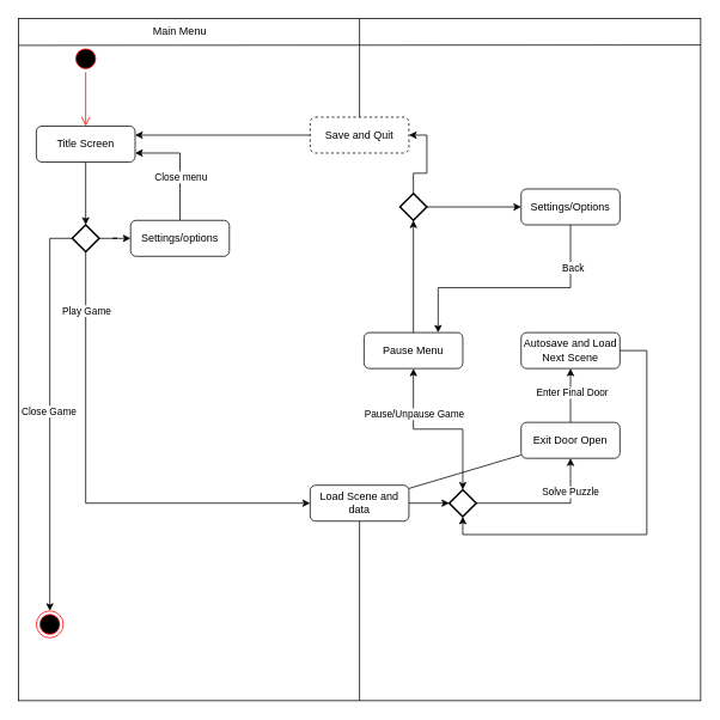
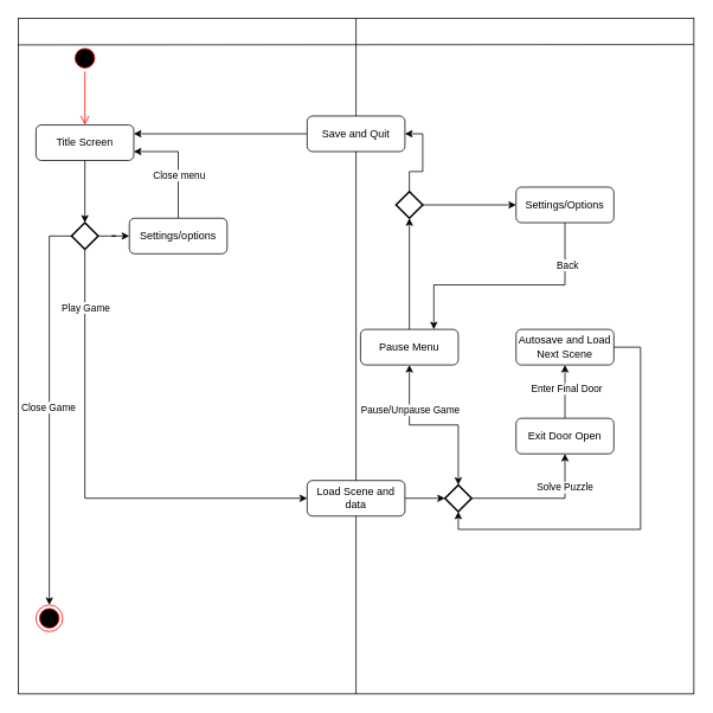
  <mxCell id="0" />
  <mxCell id="1" parent="0" />
  <mxCell id="2" value="" style="whiteSpace=wrap;html=1;aspect=fixed;fillColor=none;" parent="1" vertex="1"><mxGeometry x="20" y="20" width="760" height="760" as="geometry" /></mxCell>
  <mxCell id="3" value="" style="endArrow=none;html=1;rounded=0;entryX=0.5;entryY=0;entryDx=0;entryDy=0;" parent="1" source="30" target="2" edge="1"><mxGeometry width="50" height="50" relative="1" as="geometry"><mxPoint x="400" y="780" as="sourcePoint" /><mxPoint x="405" y="20" as="targetPoint" /></mxGeometry></mxCell>
- <mxCell id="4" value="Main Menu" style="text;html=1;align=center;verticalAlign=middle;whiteSpace=wrap;rounded=0;" parent="1" vertex="1"><mxGeometry x="160" y="20" width="80" height="30" as="geometry" /></mxCell>
  <mxCell id="5" value="" style="endArrow=none;html=1;rounded=0;entryX=1;entryY=0.039;entryDx=0;entryDy=0;entryPerimeter=0;" parent="1" target="2" edge="1"><mxGeometry width="50" height="50" relative="1" as="geometry"><mxPoint x="20" y="50" as="sourcePoint" /><mxPoint x="70" y="0" as="targetPoint" /></mxGeometry></mxCell>
  <mxCell id="6" value="Title Screen" style="rounded=1;whiteSpace=wrap;html=1;" parent="1" vertex="1"><mxGeometry x="40" y="140" width="110" height="40" as="geometry" /></mxCell>
  <mxCell id="7" value="" style="ellipse;html=1;shape=startState;fillColor=#000000;strokeColor=#ff0000;" parent="1" vertex="1"><mxGeometry x="80" y="50" width="30" height="30" as="geometry" /></mxCell>
  <mxCell id="8" value="" style="edgeStyle=orthogonalEdgeStyle;html=1;verticalAlign=bottom;endArrow=open;endSize=8;strokeColor=#ff0000;rounded=0;" parent="1" source="7" edge="1"><mxGeometry relative="1" as="geometry"><mxPoint x="95" y="140" as="targetPoint" /></mxGeometry></mxCell>
  <mxCell id="9" style="edgeStyle=orthogonalEdgeStyle;rounded=0;orthogonalLoop=1;jettySize=auto;html=1;entryX=0.5;entryY=0;entryDx=0;entryDy=0;" parent="1" source="14" target="15" edge="1"><mxGeometry relative="1" as="geometry" /></mxCell>
  <mxCell id="10" value="Close Game" style="edgeLabel;html=1;align=center;verticalAlign=middle;resizable=0;points=[];" parent="9" connectable="0" vertex="1"><mxGeometry x="-0.013" y="-2" relative="1" as="geometry"><mxPoint as="offset" /></mxGeometry></mxCell>
  <mxCell id="11" style="edgeStyle=orthogonalEdgeStyle;rounded=0;orthogonalLoop=1;jettySize=auto;html=1;entryX=0;entryY=0.5;entryDx=0;entryDy=0;" parent="1" source="14" target="18" edge="1"><mxGeometry relative="1" as="geometry" /></mxCell>
  <mxCell id="12" style="edgeStyle=orthogonalEdgeStyle;rounded=0;orthogonalLoop=1;jettySize=auto;html=1;entryX=0;entryY=0.5;entryDx=0;entryDy=0;" parent="1" source="14" target="22" edge="1"><mxGeometry relative="1" as="geometry"><Array as="points"><mxPoint x="95" y="560" /></Array></mxGeometry></mxCell>
  <mxCell id="13" value="Play Game" style="edgeLabel;html=1;align=center;verticalAlign=middle;resizable=0;points=[];" parent="12" connectable="0" vertex="1"><mxGeometry x="-0.755" relative="1" as="geometry"><mxPoint as="offset" /></mxGeometry></mxCell>
  <mxCell id="14" value="" style="strokeWidth=2;html=1;shape=mxgraph.flowchart.decision;whiteSpace=wrap;" parent="1" vertex="1"><mxGeometry x="80" y="250" width="30" height="30" as="geometry" /></mxCell>
  <mxCell id="15" value="" style="ellipse;html=1;shape=endState;fillColor=#000000;strokeColor=#ff0000;" parent="1" vertex="1"><mxGeometry x="40" y="680" width="30" height="30" as="geometry" /></mxCell>
  <mxCell id="16" style="edgeStyle=orthogonalEdgeStyle;rounded=0;orthogonalLoop=1;jettySize=auto;html=1;entryX=1;entryY=0.75;entryDx=0;entryDy=0;" parent="1" source="18" target="6" edge="1"><mxGeometry relative="1" as="geometry" /></mxCell>
  <mxCell id="17" value="Close menu" style="edgeLabel;html=1;align=center;verticalAlign=middle;resizable=0;points=[];" parent="16" connectable="0" vertex="1"><mxGeometry x="-0.216" relative="1" as="geometry"><mxPoint as="offset" /></mxGeometry></mxCell>
  <mxCell id="18" value="Settings/options" style="rounded=1;whiteSpace=wrap;html=1;" parent="1" vertex="1"><mxGeometry x="145" y="245" width="110" height="40" as="geometry" /></mxCell>
  <mxCell id="19" style="edgeStyle=orthogonalEdgeStyle;rounded=0;orthogonalLoop=1;jettySize=auto;html=1;entryX=0.5;entryY=0;entryDx=0;entryDy=0;entryPerimeter=0;" parent="1" source="6" target="14" edge="1"><mxGeometry relative="1" as="geometry" /></mxCell>
  <mxCell id="20" value="" style="endArrow=none;html=1;rounded=0;entryX=0.5;entryY=0;entryDx=0;entryDy=0;" parent="1" target="22" edge="1"><mxGeometry width="50" height="50" relative="1" as="geometry"><mxPoint x="400" y="780" as="sourcePoint" /><mxPoint x="400" y="20" as="targetPoint" /></mxGeometry></mxCell>
  <mxCell id="21" style="edgeStyle=orthogonalEdgeStyle;rounded=0;orthogonalLoop=1;jettySize=auto;html=1;" parent="1" source="22" target="27" edge="1"><mxGeometry relative="1" as="geometry" /></mxCell>
  <mxCell id="22" value="Load Scene and data" style="rounded=1;whiteSpace=wrap;html=1;" parent="1" vertex="1"><mxGeometry x="345" y="540" width="110" height="40" as="geometry" /></mxCell>
  <mxCell id="23" style="edgeStyle=orthogonalEdgeStyle;rounded=0;orthogonalLoop=1;jettySize=auto;html=1;entryX=0.5;entryY=1;entryDx=0;entryDy=0;startArrow=classic;startFill=1;" parent="1" source="27" target="31" edge="1"><mxGeometry relative="1" as="geometry" /></mxCell>
  <mxCell id="24" value="Pause/Unpause Game" style="edgeLabel;html=1;align=center;verticalAlign=middle;resizable=0;points=[];" parent="23" connectable="0" vertex="1"><mxGeometry x="0.345" y="-1" relative="1" as="geometry"><mxPoint x="-1" y="-12" as="offset" /></mxGeometry></mxCell>
  <mxCell id="25" style="edgeStyle=orthogonalEdgeStyle;rounded=0;orthogonalLoop=1;jettySize=auto;html=1;" parent="1" source="27" target="35" edge="1"><mxGeometry relative="1" as="geometry" /></mxCell>
  <mxCell id="26" value="Solve Puzzle" style="edgeLabel;html=1;align=center;verticalAlign=middle;resizable=0;points=[];" parent="25" connectable="0" vertex="1"><mxGeometry x="0.523" y="1" relative="1" as="geometry"><mxPoint as="offset" /></mxGeometry></mxCell>
  <mxCell id="27" value="" style="strokeWidth=2;html=1;shape=mxgraph.flowchart.decision;whiteSpace=wrap;" parent="1" vertex="1"><mxGeometry x="500" y="545" width="30" height="30" as="geometry" /></mxCell>
- <mxCell id="28" value="" style="endArrow=none;html=1;rounded=0;" parent="1" source="22" target="35" edge="1"><mxGeometry width="50" height="50" relative="1" as="geometry"><mxPoint x="400" y="540" as="sourcePoint" /><mxPoint x="400" y="20" as="targetPoint" /></mxGeometry></mxCell>
+ <mxCell id="28" value="" style="endArrow=none;html=1;rounded=0;entryX=0.5;entryY=0;entryDx=0;entryDy=0;" parent="1" source="22" target="30" edge="1"><mxGeometry width="50" height="50" relative="1" as="geometry"><mxPoint x="400" y="540" as="sourcePoint" /><mxPoint x="400" y="20" as="targetPoint" /></mxGeometry></mxCell>
  <mxCell id="29" style="edgeStyle=orthogonalEdgeStyle;rounded=0;orthogonalLoop=1;jettySize=auto;html=1;entryX=1;entryY=0.25;entryDx=0;entryDy=0;" parent="1" source="30" target="6" edge="1"><mxGeometry relative="1" as="geometry" /></mxCell>
- <mxCell id="30" value="Save and Quit" style="rounded=1;whiteSpace=wrap;html=1;dashed=1;" parent="1" vertex="1"><mxGeometry x="345" y="130" width="110" height="40" as="geometry" /></mxCell>
+ <mxCell id="30" value="Save and Quit" style="rounded=1;whiteSpace=wrap;html=1;" parent="1" vertex="1"><mxGeometry x="345" y="130" width="110" height="40" as="geometry" /></mxCell>
  <mxCell id="31" value="Pause Menu" style="rounded=1;whiteSpace=wrap;html=1;" parent="1" vertex="1"><mxGeometry x="405" y="370" width="110" height="40" as="geometry" /></mxCell>
  <mxCell id="32" value="Autosave and Load Next Scene" style="rounded=1;whiteSpace=wrap;html=1;" parent="1" vertex="1"><mxGeometry x="580" y="370" width="110" height="40" as="geometry" /></mxCell>
  <mxCell id="33" style="edgeStyle=orthogonalEdgeStyle;rounded=0;orthogonalLoop=1;jettySize=auto;html=1;entryX=0.5;entryY=1;entryDx=0;entryDy=0;" parent="1" source="35" target="32" edge="1"><mxGeometry relative="1" as="geometry" /></mxCell>
  <mxCell id="34" value="Enter Final Door" style="edgeLabel;html=1;align=center;verticalAlign=middle;resizable=0;points=[];" parent="33" connectable="0" vertex="1"><mxGeometry x="0.133" y="-1" relative="1" as="geometry"><mxPoint as="offset" /></mxGeometry></mxCell>
  <mxCell id="35" value="Exit Door Open" style="rounded=1;whiteSpace=wrap;html=1;" parent="1" vertex="1"><mxGeometry x="580" y="470" width="110" height="40" as="geometry" /></mxCell>
  <mxCell id="36" style="edgeStyle=orthogonalEdgeStyle;rounded=0;orthogonalLoop=1;jettySize=auto;html=1;entryX=0.5;entryY=1;entryDx=0;entryDy=0;entryPerimeter=0;" parent="1" source="32" target="27" edge="1"><mxGeometry relative="1" as="geometry"><Array as="points"><mxPoint x="720" y="390" /><mxPoint x="720" y="595" /><mxPoint x="515" y="595" /></Array></mxGeometry></mxCell>
  <mxCell id="37" style="edgeStyle=orthogonalEdgeStyle;rounded=0;orthogonalLoop=1;jettySize=auto;html=1;entryX=0.75;entryY=0;entryDx=0;entryDy=0;" parent="1" source="39" target="31" edge="1"><mxGeometry relative="1" as="geometry"><Array as="points"><mxPoint x="635" y="320" /><mxPoint x="488" y="320" /></Array></mxGeometry></mxCell>
  <mxCell id="38" value="Back" style="edgeLabel;html=1;align=center;verticalAlign=middle;resizable=0;points=[];" parent="37" connectable="0" vertex="1"><mxGeometry x="-0.649" y="2" relative="1" as="geometry"><mxPoint as="offset" /></mxGeometry></mxCell>
  <mxCell id="39" value="Settings/Options" style="rounded=1;whiteSpace=wrap;html=1;" parent="1" vertex="1"><mxGeometry x="580" y="210" width="110" height="40" as="geometry" /></mxCell>
  <mxCell id="40" style="edgeStyle=orthogonalEdgeStyle;rounded=0;orthogonalLoop=1;jettySize=auto;html=1;entryX=1;entryY=0.5;entryDx=0;entryDy=0;" parent="1" source="42" target="30" edge="1"><mxGeometry relative="1" as="geometry" /></mxCell>
  <mxCell id="41" style="edgeStyle=orthogonalEdgeStyle;rounded=0;orthogonalLoop=1;jettySize=auto;html=1;entryX=0;entryY=0.5;entryDx=0;entryDy=0;" parent="1" source="42" target="39" edge="1"><mxGeometry relative="1" as="geometry" /></mxCell>
  <mxCell id="42" value="" style="strokeWidth=2;html=1;shape=mxgraph.flowchart.decision;whiteSpace=wrap;" parent="1" vertex="1"><mxGeometry x="445" y="215" width="30" height="30" as="geometry" /></mxCell>
  <mxCell id="43" style="edgeStyle=orthogonalEdgeStyle;rounded=0;orthogonalLoop=1;jettySize=auto;html=1;entryX=0.5;entryY=1;entryDx=0;entryDy=0;entryPerimeter=0;" parent="1" source="31" target="42" edge="1"><mxGeometry relative="1" as="geometry" /></mxCell>
